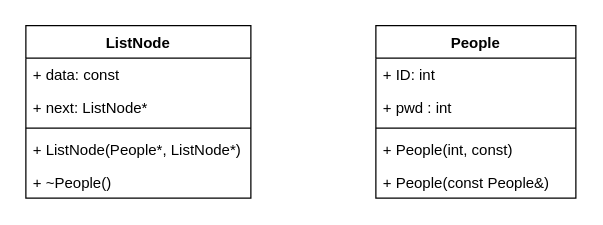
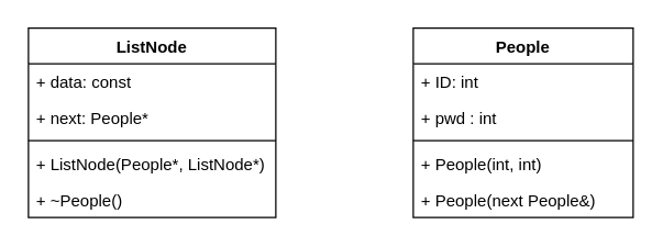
  <mxCell id="0" />
  <mxCell id="1" parent="0" />
  <mxCell id="2" value="People" style="swimlane;fontStyle=1;align=center;verticalAlign=top;childLayout=stackLayout;horizontal=1;startSize=26;horizontalStack=0;resizeParent=1;resizeParentMax=0;resizeLast=0;collapsible=1;marginBottom=0;" parent="1" vertex="1"><mxGeometry x="300" y="20" width="160" height="138" as="geometry" /></mxCell>
  <mxCell id="3" value="+ ID: int" style="text;strokeColor=none;fillColor=none;align=left;verticalAlign=top;spacingLeft=4;spacingRight=4;overflow=hidden;rotatable=0;points=[[0,0.5],[1,0.5]];portConstraint=eastwest;" parent="2" vertex="1"><mxGeometry y="26" width="160" height="26" as="geometry" /></mxCell>
  <mxCell id="4" value="+ pwd : int" style="text;strokeColor=none;fillColor=none;align=left;verticalAlign=top;spacingLeft=4;spacingRight=4;overflow=hidden;rotatable=0;points=[[0,0.5],[1,0.5]];portConstraint=eastwest;" parent="2" vertex="1"><mxGeometry y="52" width="160" height="26" as="geometry" /></mxCell>
  <mxCell id="5" value="" style="line;strokeWidth=1;fillColor=none;align=left;verticalAlign=middle;spacingTop=-1;spacingLeft=3;spacingRight=3;rotatable=0;labelPosition=right;points=[];portConstraint=eastwest;" parent="2" vertex="1"><mxGeometry y="78" width="160" height="8" as="geometry" /></mxCell>
- <mxCell id="6" value="+ People(int, const)" style="text;strokeColor=none;fillColor=none;align=left;verticalAlign=top;spacingLeft=4;spacingRight=4;overflow=hidden;rotatable=0;points=[[0,0.5],[1,0.5]];portConstraint=eastwest;" parent="2" vertex="1"><mxGeometry y="86" width="160" height="26" as="geometry" /></mxCell>
- <mxCell id="7" value="+ People(const People&amp;)" style="text;strokeColor=none;fillColor=none;align=left;verticalAlign=top;spacingLeft=4;spacingRight=4;overflow=hidden;rotatable=0;points=[[0,0.5],[1,0.5]];portConstraint=eastwest;" parent="2" vertex="1"><mxGeometry y="112" width="160" height="26" as="geometry" /></mxCell>
+ <mxCell id="6" value="+ People(int, int)" style="text;strokeColor=none;fillColor=none;align=left;verticalAlign=top;spacingLeft=4;spacingRight=4;overflow=hidden;rotatable=0;points=[[0,0.5],[1,0.5]];portConstraint=eastwest;" parent="2" vertex="1"><mxGeometry y="86" width="160" height="26" as="geometry" /></mxCell>
+ <mxCell id="7" value="+ People(next People&amp;)" style="text;strokeColor=none;fillColor=none;align=left;verticalAlign=top;spacingLeft=4;spacingRight=4;overflow=hidden;rotatable=0;points=[[0,0.5],[1,0.5]];portConstraint=eastwest;" parent="2" vertex="1"><mxGeometry y="112" width="160" height="26" as="geometry" /></mxCell>
  <mxCell id="8" value="ListNode&#10;" style="swimlane;fontStyle=1;align=center;verticalAlign=top;childLayout=stackLayout;horizontal=1;startSize=26;horizontalStack=0;resizeParent=1;resizeParentMax=0;resizeLast=0;collapsible=1;marginBottom=0;" parent="1" vertex="1"><mxGeometry x="20" y="20" width="180" height="138" as="geometry" /></mxCell>
  <mxCell id="9" value="+ data: const" style="text;strokeColor=none;fillColor=none;align=left;verticalAlign=top;spacingLeft=4;spacingRight=4;overflow=hidden;rotatable=0;points=[[0,0.5],[1,0.5]];portConstraint=eastwest;" parent="8" vertex="1"><mxGeometry y="26" width="180" height="26" as="geometry" /></mxCell>
- <mxCell id="10" value="+ next: ListNode*" style="text;strokeColor=none;fillColor=none;align=left;verticalAlign=top;spacingLeft=4;spacingRight=4;overflow=hidden;rotatable=0;points=[[0,0.5],[1,0.5]];portConstraint=eastwest;" parent="8" vertex="1"><mxGeometry y="52" width="180" height="26" as="geometry" /></mxCell>
+ <mxCell id="10" value="+ next: People*" style="text;strokeColor=none;fillColor=none;align=left;verticalAlign=top;spacingLeft=4;spacingRight=4;overflow=hidden;rotatable=0;points=[[0,0.5],[1,0.5]];portConstraint=eastwest;" parent="8" vertex="1"><mxGeometry y="52" width="180" height="26" as="geometry" /></mxCell>
  <mxCell id="11" value="" style="line;strokeWidth=1;fillColor=none;align=left;verticalAlign=middle;spacingTop=-1;spacingLeft=3;spacingRight=3;rotatable=0;labelPosition=right;points=[];portConstraint=eastwest;" parent="8" vertex="1"><mxGeometry y="78" width="180" height="8" as="geometry" /></mxCell>
  <mxCell id="12" value="+ ListNode(People*, ListNode*)" style="text;strokeColor=none;fillColor=none;align=left;verticalAlign=top;spacingLeft=4;spacingRight=4;overflow=hidden;rotatable=0;points=[[0,0.5],[1,0.5]];portConstraint=eastwest;" parent="8" vertex="1"><mxGeometry y="86" width="180" height="26" as="geometry" /></mxCell>
  <mxCell id="13" value="+ ~People()" style="text;strokeColor=none;fillColor=none;align=left;verticalAlign=top;spacingLeft=4;spacingRight=4;overflow=hidden;rotatable=0;points=[[0,0.5],[1,0.5]];portConstraint=eastwest;" parent="8" vertex="1"><mxGeometry y="112" width="180" height="26" as="geometry" /></mxCell>
